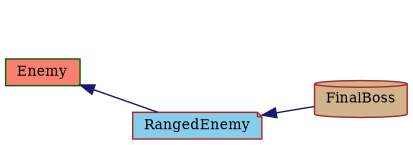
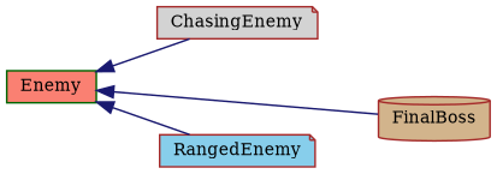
  digraph {
    fontname="DejaVu Serif"
    rankdir=LR
    node [color=brown fontname="DejaVu Serif" fontsize=10 shape=note style=filled]
    edge [color=midnightblue dir=back fontname="DejaVu Serif" fontsize=10 labelfontname=Helvetica labelfontsize=10 style=solid]
    n1 [color=darkgreen fillcolor=salmon height=0.2 label=Enemy shape=box width=0.4]
+   n2 [fillcolor=lightgrey height=0.2 label=ChasingEnemy width=0.4]
    n3 [fillcolor=tan height=0.2 label=FinalBoss shape=cylinder width=0.4]
    n4 [fillcolor=skyblue height=0.2 label=RangedEnemy width=0.4]
-   n4 -> n3
+   n1 -> n2
+   n1 -> n3
    n1 -> n4
  }
